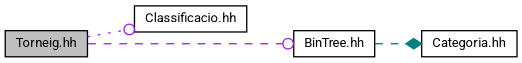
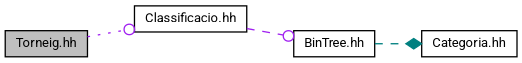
  digraph {
    fontname=Roboto
    rankdir=LR
    node [color=black fillcolor=white fontname=Roboto fontsize=10 shape=record style=filled]
    edge [arrowhead=odot color=purple fontname=Roboto fontsize=10 labelfontname=FreeSans labelfontsize=10 style=dashed]
    n1 [fillcolor=grey75 fontcolor=black height=0.2 label="Torneig.hh" width=0.4]
    n2 [height=0.2 label="Classificacio.hh" width=0.4]
    n3 [height=0.2 label="BinTree.hh" width=0.4]
    n4 [height=0.2 label="Categoria.hh" width=0.4]
    n1 -> n2 [style=dotted]
-   n1 -> n3
+   n2 -> n3
    n3 -> n4 [arrowhead=diamond color=teal]
  }
